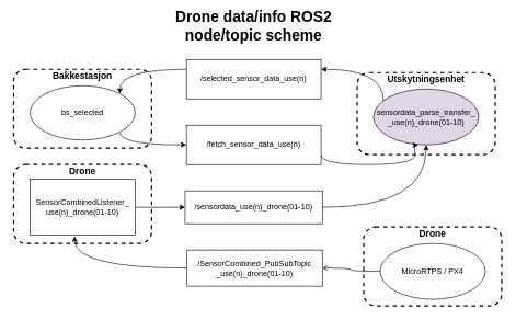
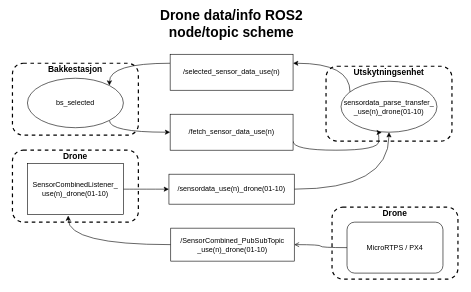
  <mxCell id="0" />
  <mxCell id="1" parent="0" />
  <mxCell id="2" value="" style="group" vertex="1" connectable="0" parent="1"><mxGeometry x="20" y="105" width="210" height="120" as="geometry" /></mxCell>
  <mxCell id="3" value="" style="rounded=1;whiteSpace=wrap;html=1;dashed=1;strokeWidth=2;" vertex="1" parent="2"><mxGeometry width="210" height="120" as="geometry" /></mxCell>
  <mxCell id="4" value="&lt;font style=&quot;font-size: 14px&quot;&gt;&lt;b&gt;Bakkestasjon&lt;/b&gt;&lt;/font&gt;" style="text;html=1;strokeColor=none;fillColor=none;align=center;verticalAlign=middle;whiteSpace=wrap;rounded=0;" vertex="1" parent="2"><mxGeometry x="45" width="120" height="20" as="geometry" /></mxCell>
  <mxCell id="5" value="" style="group" vertex="1" connectable="0" parent="1"><mxGeometry x="543" y="110" width="210" height="125" as="geometry" /></mxCell>
  <mxCell id="6" value="" style="rounded=1;whiteSpace=wrap;html=1;dashed=1;strokeWidth=2;" vertex="1" parent="5"><mxGeometry width="210" height="125.0" as="geometry" /></mxCell>
  <mxCell id="7" value="&lt;b&gt;&lt;font style=&quot;font-size: 14px&quot;&gt;Utskytningsenhet&lt;/font&gt;&lt;/b&gt;" style="text;html=1;strokeColor=none;fillColor=none;align=center;verticalAlign=middle;whiteSpace=wrap;rounded=0;" vertex="1" parent="5"><mxGeometry x="45" width="120" height="20.833" as="geometry" /></mxCell>
  <mxCell id="8" value="" style="rounded=1;whiteSpace=wrap;html=1;dashed=1;strokeWidth=2;" vertex="1" parent="1"><mxGeometry x="553" y="345" width="210" height="120" as="geometry" /></mxCell>
  <mxCell id="9" value="&lt;b&gt;&lt;font style=&quot;font-size: 14px&quot;&gt;Drone&lt;/font&gt;&lt;/b&gt;" style="text;html=1;strokeColor=none;fillColor=none;align=center;verticalAlign=middle;whiteSpace=wrap;rounded=0;" vertex="1" parent="1"><mxGeometry x="598" y="345" width="120" height="20" as="geometry" /></mxCell>
  <mxCell id="10" value="" style="rounded=1;whiteSpace=wrap;html=1;dashed=1;strokeWidth=2;" vertex="1" parent="1"><mxGeometry x="20" y="250" width="210" height="120" as="geometry" /></mxCell>
  <mxCell id="11" value="&lt;b&gt;&lt;font style=&quot;font-size: 14px&quot;&gt;Drone&lt;/font&gt;&lt;/b&gt;" style="text;html=1;strokeColor=none;fillColor=none;align=center;verticalAlign=middle;whiteSpace=wrap;rounded=0;" vertex="1" parent="1"><mxGeometry x="65" y="250" width="120" height="20" as="geometry" /></mxCell>
  <mxCell id="12" value="" style="edgeStyle=orthogonalEdgeStyle;curved=1;orthogonalLoop=1;jettySize=auto;html=1;strokeColor=#000000;endArrow=open;" edge="1" parent="1" source="13" target="15"><mxGeometry relative="1" as="geometry" /></mxCell>
- <mxCell id="13" value="MicroRTPS / PX4" style="ellipse;whiteSpace=wrap;html=1;" vertex="1" parent="1"><mxGeometry x="578" y="370" width="160" height="85" as="geometry" /></mxCell>
+ <mxCell id="13" value="MicroRTPS / PX4" style="whiteSpace=wrap;html=1;rounded=1;" vertex="1" parent="1"><mxGeometry x="578" y="370" width="160" height="85" as="geometry" /></mxCell>
  <mxCell id="14" style="edgeStyle=orthogonalEdgeStyle;curved=1;orthogonalLoop=1;jettySize=auto;html=1;exitX=0;exitY=0.5;exitDx=0;exitDy=0;entryX=0.425;entryY=1.018;entryDx=0;entryDy=0;entryPerimeter=0;" edge="1" parent="1" source="15" target="17"><mxGeometry relative="1" as="geometry" /></mxCell>
  <mxCell id="15" value="&lt;div&gt;/&lt;span class=&quot;pl-s&quot;&gt;SensorCombined_PubSubTopic&lt;span class=&quot;pl-pds&quot;&gt;&lt;/span&gt;&lt;/span&gt;&lt;/div&gt;_use(n)_drone(01-10)" style="rounded=0;whiteSpace=wrap;html=1;" vertex="1" parent="1"><mxGeometry x="284" y="380" width="206" height="55" as="geometry" /></mxCell>
  <mxCell id="16" style="edgeStyle=orthogonalEdgeStyle;curved=1;orthogonalLoop=1;jettySize=auto;html=1;exitX=1;exitY=0.5;exitDx=0;exitDy=0;" edge="1" parent="1" source="17" target="19"><mxGeometry relative="1" as="geometry" /></mxCell>
  <mxCell id="17" value="&lt;div&gt;SensorCombinedListener_&lt;/div&gt;&lt;div&gt;use(n)_drone(01-10)&lt;/div&gt;" style="whiteSpace=wrap;html=1;rounded=0;" vertex="1" parent="1"><mxGeometry x="45" y="272.5" width="160" height="85" as="geometry" /></mxCell>
  <mxCell id="18" value="" style="edgeStyle=orthogonalEdgeStyle;curved=1;orthogonalLoop=1;jettySize=auto;html=1;strokeColor=#000000;" edge="1" parent="1" source="19" target="21"><mxGeometry relative="1" as="geometry" /></mxCell>
  <mxCell id="19" value="&lt;div&gt;/sensordata_use(n)_drone(01-10)&lt;/div&gt;" style="rounded=0;whiteSpace=wrap;html=1;" vertex="1" parent="1"><mxGeometry x="281" y="290" width="209" height="50" as="geometry" /></mxCell>
  <mxCell id="20" style="edgeStyle=orthogonalEdgeStyle;curved=1;orthogonalLoop=1;jettySize=auto;html=1;entryX=1;entryY=0.25;entryDx=0;entryDy=0;" edge="1" parent="1" source="21" target="23"><mxGeometry relative="1" as="geometry"><Array as="points"><mxPoint x="583" y="105" /></Array></mxGeometry></mxCell>
- <mxCell id="21" value="&lt;div&gt;sensordata_parse_transfer_&lt;/div&gt;&lt;div&gt;_use(n)_drone(01-10)&lt;/div&gt;" style="ellipse;whiteSpace=wrap;html=1;fillColor=#e1d5e7;" vertex="1" parent="1"><mxGeometry x="568" y="135" width="160" height="85" as="geometry" /></mxCell>
+ <mxCell id="21" value="&lt;div&gt;sensordata_parse_transfer_&lt;/div&gt;&lt;div&gt;_use(n)_drone(01-10)&lt;/div&gt;" style="ellipse;whiteSpace=wrap;html=1;" vertex="1" parent="1"><mxGeometry x="568" y="135" width="160" height="85" as="geometry" /></mxCell>
  <mxCell id="22" style="edgeStyle=orthogonalEdgeStyle;curved=1;orthogonalLoop=1;jettySize=auto;html=1;exitX=0;exitY=0.25;exitDx=0;exitDy=0;entryX=1;entryY=0;entryDx=0;entryDy=0;" edge="1" parent="1" source="23" target="25"><mxGeometry relative="1" as="geometry"><Array as="points"><mxPoint x="182" y="105" /></Array></mxGeometry></mxCell>
  <mxCell id="23" value="/selected_sensor_data_use(n)" style="rounded=0;whiteSpace=wrap;html=1;direction=east;" vertex="1" parent="1"><mxGeometry x="283" y="90" width="205" height="60" as="geometry" /></mxCell>
  <mxCell id="24" style="edgeStyle=orthogonalEdgeStyle;curved=1;orthogonalLoop=1;jettySize=auto;html=1;exitX=1;exitY=1;exitDx=0;exitDy=0;entryX=0;entryY=0.5;entryDx=0;entryDy=0;" edge="1" parent="1" source="25" target="28"><mxGeometry relative="1" as="geometry"><Array as="points"><mxPoint x="182" y="220" /></Array></mxGeometry></mxCell>
  <mxCell id="25" value="bs_selected" style="ellipse;whiteSpace=wrap;html=1;direction=east;" vertex="1" parent="1"><mxGeometry x="45" y="130" width="160" height="82.5" as="geometry" /></mxCell>
  <mxCell id="26" value="&lt;font style=&quot;font-size: 23px&quot;&gt;&lt;b&gt;Drone data/info ROS2 node/topic scheme&lt;/b&gt;&lt;/font&gt;" style="text;html=1;strokeColor=none;fillColor=none;align=center;verticalAlign=middle;whiteSpace=wrap;rounded=0;" vertex="1" parent="1"><mxGeometry x="214.25" y="20" width="342.5" height="40" as="geometry" /></mxCell>
  <mxCell id="27" style="edgeStyle=orthogonalEdgeStyle;curved=1;orthogonalLoop=1;jettySize=auto;html=1;exitX=1;exitY=0.75;exitDx=0;exitDy=0;entryX=0.425;entryY=1.006;entryDx=0;entryDy=0;entryPerimeter=0;" edge="1" parent="1" source="28" target="21"><mxGeometry relative="1" as="geometry"><Array as="points"><mxPoint x="488" y="250" /><mxPoint x="631" y="250" /></Array></mxGeometry></mxCell>
  <mxCell id="28" value="/fetch_sensor_data_use(n)" style="rounded=0;whiteSpace=wrap;html=1;direction=east;" vertex="1" parent="1"><mxGeometry x="283" y="190" width="205" height="60" as="geometry" /></mxCell>
